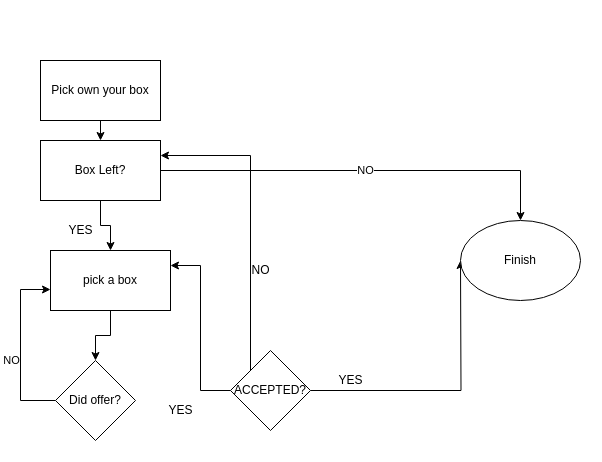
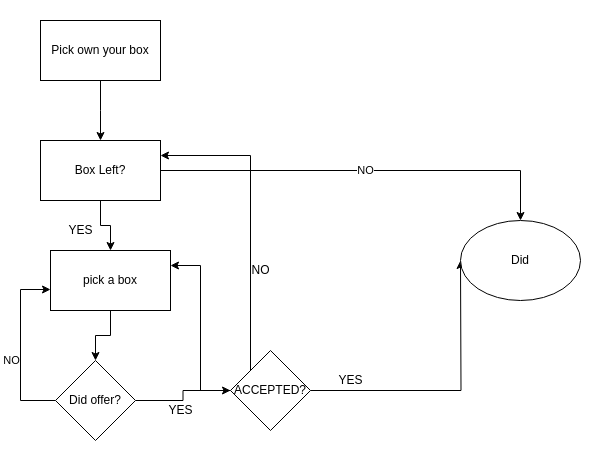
  <mxCell id="0" />
  <mxCell id="1" parent="0" />
  <mxCell id="2" style="edgeStyle=orthogonalEdgeStyle;rounded=0;orthogonalLoop=1;jettySize=auto;html=1;" edge="1" parent="1" source="3"><mxGeometry relative="1" as="geometry"><mxPoint x="100" y="140" as="targetPoint" /></mxGeometry></mxCell>
- <mxCell id="3" value="Pick own your box" style="rounded=0;whiteSpace=wrap;html=1;" vertex="1" parent="1"><mxGeometry x="40" y="60" width="120" height="60" as="geometry" /></mxCell>
+ <mxCell id="3" value="Pick own your box" style="rounded=0;whiteSpace=wrap;html=1;" vertex="1" parent="1"><mxGeometry x="40" y="20" width="120" height="60" as="geometry" /></mxCell>
  <mxCell id="4" style="edgeStyle=orthogonalEdgeStyle;rounded=0;orthogonalLoop=1;jettySize=auto;html=1;entryX=0.5;entryY=0;entryDx=0;entryDy=0;" edge="1" parent="1" source="5" target="9"><mxGeometry relative="1" as="geometry" /></mxCell>
  <mxCell id="5" value="pick a box" style="rounded=0;whiteSpace=wrap;html=1;" vertex="1" parent="1"><mxGeometry x="50" y="250" width="120" height="60" as="geometry" /></mxCell>
  <mxCell id="6" style="edgeStyle=orthogonalEdgeStyle;rounded=0;orthogonalLoop=1;jettySize=auto;html=1;entryX=0;entryY=0.65;entryDx=0;entryDy=0;entryPerimeter=0;" edge="1" parent="1" source="9" target="5"><mxGeometry relative="1" as="geometry"><mxPoint x="-20" y="170" as="targetPoint" /><Array as="points"><mxPoint x="20" y="400" /><mxPoint x="20" y="289" /></Array></mxGeometry></mxCell>
  <mxCell id="7" value="NO" style="edgeLabel;html=1;align=center;verticalAlign=middle;resizable=0;points=[];" vertex="1" connectable="0" parent="6"><mxGeometry x="0.286" y="5" relative="1" as="geometry"><mxPoint x="-5" y="37" as="offset" /></mxGeometry></mxCell>
+ <mxCell id="8" style="edgeStyle=orthogonalEdgeStyle;rounded=0;orthogonalLoop=1;jettySize=auto;html=1;entryX=0;entryY=0.5;entryDx=0;entryDy=0;" edge="1" parent="1" source="9" target="13"><mxGeometry relative="1" as="geometry" /></mxCell>
  <mxCell id="9" value="Did offer?" style="rhombus;whiteSpace=wrap;html=1;" vertex="1" parent="1"><mxGeometry x="55" y="360" width="80" height="80" as="geometry" /></mxCell>
  <mxCell id="10" style="edgeStyle=orthogonalEdgeStyle;rounded=0;orthogonalLoop=1;jettySize=auto;html=1;" edge="1" parent="1" source="13"><mxGeometry relative="1" as="geometry"><mxPoint x="460" y="260" as="targetPoint" /></mxGeometry></mxCell>
  <mxCell id="11" style="edgeStyle=orthogonalEdgeStyle;rounded=0;orthogonalLoop=1;jettySize=auto;html=1;entryX=1;entryY=0.25;entryDx=0;entryDy=0;" edge="1" parent="1" source="13" target="5"><mxGeometry relative="1" as="geometry" /></mxCell>
  <mxCell id="12" style="edgeStyle=orthogonalEdgeStyle;rounded=0;orthogonalLoop=1;jettySize=auto;html=1;entryX=1;entryY=0.25;entryDx=0;entryDy=0;" edge="1" parent="1" source="13" target="17"><mxGeometry relative="1" as="geometry"><mxPoint x="270" y="170" as="targetPoint" /><Array as="points"><mxPoint x="250" y="155" /></Array></mxGeometry></mxCell>
  <mxCell id="13" value="ACCEPTED?" style="rhombus;whiteSpace=wrap;html=1;" vertex="1" parent="1"><mxGeometry x="230" y="350" width="80" height="80" as="geometry" /></mxCell>
- <mxCell id="14" value="Finish" style="ellipse;whiteSpace=wrap;html=1;" vertex="1" parent="1"><mxGeometry x="460" y="220" width="120" height="80" as="geometry" /></mxCell>
+ <mxCell id="14" value="Did" style="ellipse;whiteSpace=wrap;html=1;" vertex="1" parent="1"><mxGeometry x="460" y="220" width="120" height="80" as="geometry" /></mxCell>
  <mxCell id="15" style="edgeStyle=orthogonalEdgeStyle;rounded=0;orthogonalLoop=1;jettySize=auto;html=1;entryX=0.5;entryY=0;entryDx=0;entryDy=0;" edge="1" parent="1" source="17" target="5"><mxGeometry relative="1" as="geometry" /></mxCell>
  <mxCell id="16" value="NO" style="edgeStyle=orthogonalEdgeStyle;rounded=0;orthogonalLoop=1;jettySize=auto;html=1;" edge="1" parent="1" source="17" target="14"><mxGeometry relative="1" as="geometry" /></mxCell>
  <mxCell id="17" value="Box Left?" style="rounded=0;whiteSpace=wrap;html=1;" vertex="1" parent="1"><mxGeometry x="40" y="140" width="120" height="60" as="geometry" /></mxCell>
  <mxCell id="18" value="YES" style="text;html=1;align=center;verticalAlign=middle;resizable=0;points=[];autosize=1;" vertex="1" parent="1"><mxGeometry x="60" y="220" width="40" height="20" as="geometry" /></mxCell>
  <mxCell id="19" value="YES" style="text;html=1;align=center;verticalAlign=middle;resizable=0;points=[];autosize=1;" vertex="1" parent="1"><mxGeometry x="160" y="400" width="40" height="20" as="geometry" /></mxCell>
  <mxCell id="20" value="NO" style="text;html=1;align=center;verticalAlign=middle;resizable=0;points=[];autosize=1;" vertex="1" parent="1"><mxGeometry x="245" y="260" width="30" height="20" as="geometry" /></mxCell>
  <mxCell id="21" value="YES" style="text;html=1;align=center;verticalAlign=middle;resizable=0;points=[];autosize=1;" vertex="1" parent="1"><mxGeometry x="330" y="370" width="40" height="20" as="geometry" /></mxCell>
